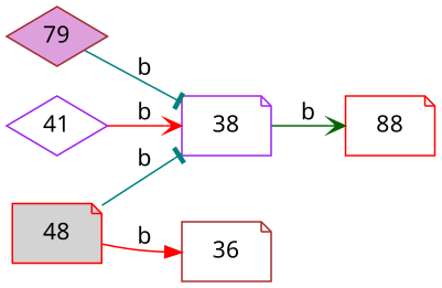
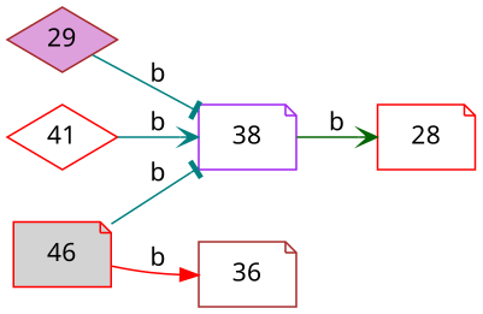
  digraph {
    fontname="Noto Sans"
    rankdir=LR
    node [color=brown fillcolor=white fontname="Noto Sans" shape=note style=filled]
    edge [arrowhead=tee color=teal fontname="Noto Sans"]
-   29 [fillcolor=plum shape=diamond label=79]
+   29 [fillcolor=plum shape=diamond]
    38 [color=purple]
    36
-   28 [color=red label=88]
-   41 [color=purple shape=diamond]
-   46 [color=red fillcolor=lightgrey label=48]
+   28 [color=red]
+   41 [color=red shape=diamond]
+   46 [color=red fillcolor=lightgrey]
    29 -> 38 [label=b]
    38 -> 28 [arrowhead=vee color=darkgreen label=b]
-   41 -> 38 [arrowhead=vee color=red label=b]
+   41 -> 38 [arrowhead=vee label=b]
    46 -> 38 [label=b]
    46 -> 36 [arrowhead=normal color=red label=b]
  }
